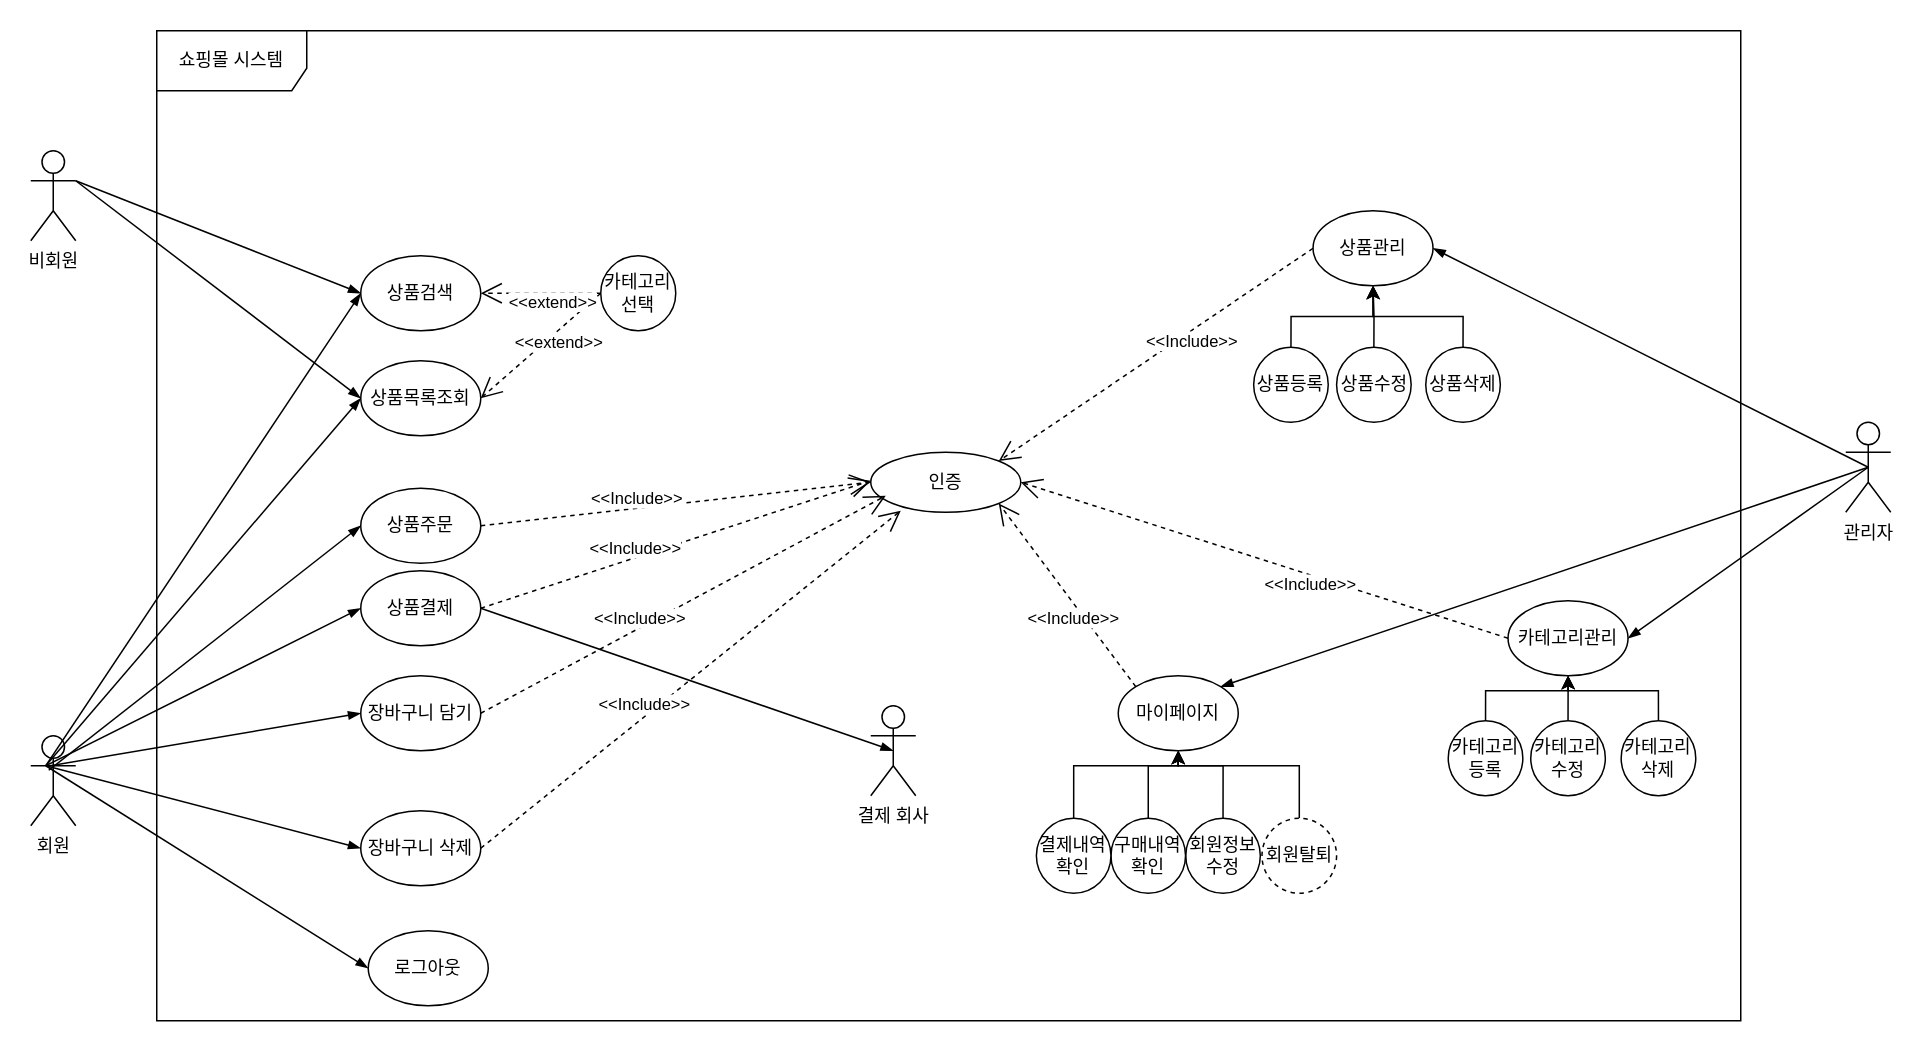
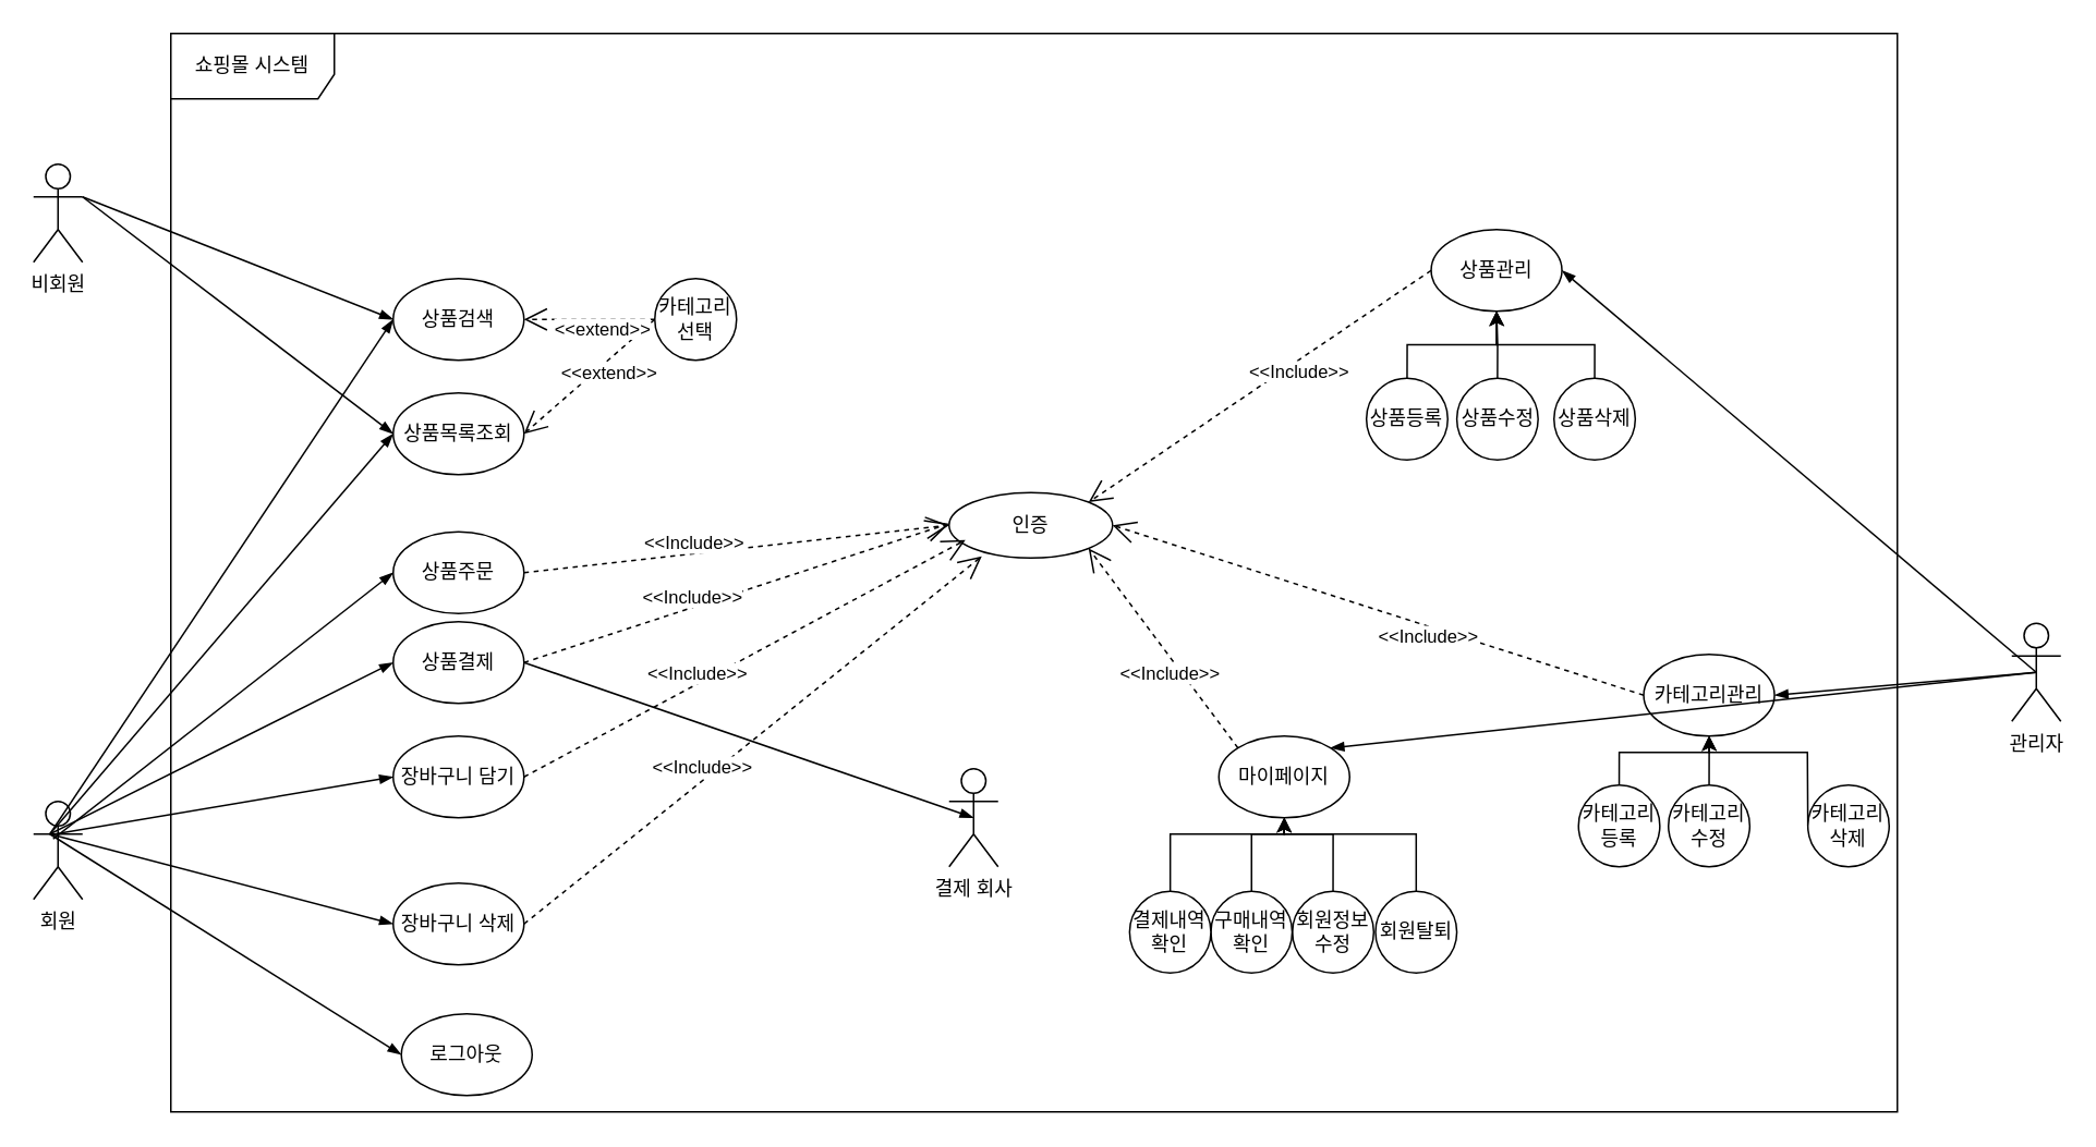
  <mxCell id="0" />
  <mxCell id="1" parent="0" />
  <mxCell id="2" value="쇼핑몰 시스템" style="shape=umlFrame;whiteSpace=wrap;html=1;pointerEvents=0;width=100;height=40;" parent="1" vertex="1"><mxGeometry x="104" y="20" width="1056" height="660" as="geometry" /></mxCell>
  <mxCell id="3" value="비회원" style="shape=umlActor;verticalLabelPosition=bottom;verticalAlign=top;html=1;" vertex="1" parent="1"><mxGeometry x="20" y="100" width="30" height="60" as="geometry" /></mxCell>
  <mxCell id="4" value="회원" style="shape=umlActor;verticalLabelPosition=bottom;verticalAlign=top;html=1;" vertex="1" parent="1"><mxGeometry x="20" y="490" width="30" height="60" as="geometry" /></mxCell>
- <mxCell id="5" value="관리자" style="shape=umlActor;verticalLabelPosition=bottom;verticalAlign=top;html=1;" vertex="1" parent="1"><mxGeometry x="1230" y="281" width="30" height="60" as="geometry" /></mxCell>
+ <mxCell id="5" value="관리자" style="shape=umlActor;verticalLabelPosition=bottom;verticalAlign=top;html=1;" vertex="1" parent="1"><mxGeometry x="1230" y="381" width="30" height="60" as="geometry" /></mxCell>
  <mxCell id="6" value="인증" style="ellipse;whiteSpace=wrap;html=1;" vertex="1" parent="1"><mxGeometry x="580" y="301" width="100" height="40" as="geometry" /></mxCell>
  <mxCell id="7" value="장바구니 삭제" style="ellipse;whiteSpace=wrap;html=1;" vertex="1" parent="1"><mxGeometry x="240" y="540" width="80" height="50" as="geometry" /></mxCell>
  <mxCell id="8" value="장바구니 담기" style="ellipse;whiteSpace=wrap;html=1;" vertex="1" parent="1"><mxGeometry x="240" y="450" width="80" height="50" as="geometry" /></mxCell>
  <mxCell id="9" value="상품결제" style="ellipse;whiteSpace=wrap;html=1;" vertex="1" parent="1"><mxGeometry x="240" y="380" width="80" height="50" as="geometry" /></mxCell>
  <mxCell id="10" value="상품주문" style="ellipse;whiteSpace=wrap;html=1;" vertex="1" parent="1"><mxGeometry x="240" y="325" width="80" height="50" as="geometry" /></mxCell>
  <mxCell id="11" value="상품검색" style="ellipse;whiteSpace=wrap;html=1;" vertex="1" parent="1"><mxGeometry x="240" y="170" width="80" height="50" as="geometry" /></mxCell>
  <mxCell id="12" value="상품목록조회" style="ellipse;whiteSpace=wrap;html=1;" vertex="1" parent="1"><mxGeometry x="240" y="240" width="80" height="50" as="geometry" /></mxCell>
  <mxCell id="13" value="마이페이지" style="ellipse;whiteSpace=wrap;html=1;" vertex="1" parent="1"><mxGeometry x="745" y="450" width="80" height="50" as="geometry" /></mxCell>
  <mxCell id="14" value="로그아웃" style="ellipse;whiteSpace=wrap;html=1;" vertex="1" parent="1"><mxGeometry x="245" y="620" width="80" height="50" as="geometry" /></mxCell>
  <mxCell id="15" value="" style="rounded=0;orthogonalLoop=1;jettySize=auto;html=1;endArrow=blockThin;endFill=1;entryX=0;entryY=0.5;entryDx=0;entryDy=0;" edge="1" parent="1" target="12"><mxGeometry relative="1" as="geometry"><mxPoint x="50" y="120" as="sourcePoint" /><mxPoint x="270" y="105" as="targetPoint" /></mxGeometry></mxCell>
  <mxCell id="16" value="" style="rounded=0;orthogonalLoop=1;jettySize=auto;html=1;endArrow=blockThin;endFill=1;entryX=0;entryY=0.5;entryDx=0;entryDy=0;" edge="1" parent="1" target="11"><mxGeometry relative="1" as="geometry"><mxPoint x="50" y="120" as="sourcePoint" /><mxPoint x="260" y="175" as="targetPoint" /></mxGeometry></mxCell>
  <mxCell id="17" value="" style="rounded=0;orthogonalLoop=1;jettySize=auto;html=1;endArrow=blockThin;endFill=1;entryX=0;entryY=0.5;entryDx=0;entryDy=0;" edge="1" parent="1" target="14"><mxGeometry relative="1" as="geometry"><mxPoint x="30" y="510" as="sourcePoint" /><mxPoint x="230" y="555" as="targetPoint" /></mxGeometry></mxCell>
  <mxCell id="18" value="" style="rounded=0;orthogonalLoop=1;jettySize=auto;html=1;endArrow=blockThin;endFill=1;entryX=0;entryY=0.5;entryDx=0;entryDy=0;" edge="1" parent="1" target="7"><mxGeometry relative="1" as="geometry"><mxPoint x="30" y="510" as="sourcePoint" /><mxPoint x="260" y="575" as="targetPoint" /></mxGeometry></mxCell>
  <mxCell id="19" value="" style="rounded=0;orthogonalLoop=1;jettySize=auto;html=1;endArrow=blockThin;endFill=1;entryX=0;entryY=0.5;entryDx=0;entryDy=0;exitX=0.433;exitY=0.333;exitDx=0;exitDy=0;exitPerimeter=0;" edge="1" parent="1" source="4" target="8"><mxGeometry relative="1" as="geometry"><mxPoint x="40" y="520" as="sourcePoint" /><mxPoint x="260" y="515" as="targetPoint" /></mxGeometry></mxCell>
  <mxCell id="20" style="edgeStyle=orthogonalEdgeStyle;rounded=0;orthogonalLoop=1;jettySize=auto;html=1;exitX=0.5;exitY=1;exitDx=0;exitDy=0;" edge="1" parent="1" source="11" target="11"><mxGeometry relative="1" as="geometry" /></mxCell>
  <mxCell id="21" value="" style="rounded=0;orthogonalLoop=1;jettySize=auto;html=1;endArrow=blockThin;endFill=1;entryX=0;entryY=0.5;entryDx=0;entryDy=0;exitX=0.4;exitY=0.383;exitDx=0;exitDy=0;exitPerimeter=0;" edge="1" parent="1" source="4" target="10"><mxGeometry relative="1" as="geometry"><mxPoint x="30" y="450" as="sourcePoint" /><mxPoint x="250" y="256" as="targetPoint" /></mxGeometry></mxCell>
  <mxCell id="22" value="" style="rounded=0;orthogonalLoop=1;jettySize=auto;html=1;endArrow=blockThin;endFill=1;entryX=0;entryY=0.5;entryDx=0;entryDy=0;" edge="1" parent="1" target="9"><mxGeometry relative="1" as="geometry"><mxPoint x="30" y="510" as="sourcePoint" /><mxPoint x="260" y="326" as="targetPoint" /></mxGeometry></mxCell>
  <mxCell id="23" value="카테고리 선택" style="ellipse;whiteSpace=wrap;html=1;" vertex="1" parent="1"><mxGeometry x="400" y="170" width="50" height="50" as="geometry" /></mxCell>
  <mxCell id="24" value="&amp;lt;&amp;lt;extend&amp;gt;&amp;gt;" style="endArrow=open;endSize=12;dashed=1;html=1;rounded=0;entryX=1;entryY=0.5;entryDx=0;entryDy=0;exitX=0;exitY=0.5;exitDx=0;exitDy=0;" edge="1" parent="1" source="23" target="12"><mxGeometry x="-0.195" y="6" width="160" relative="1" as="geometry"><mxPoint x="360" y="230" as="sourcePoint" /><mxPoint x="498" y="10" as="targetPoint" /><mxPoint as="offset" /></mxGeometry></mxCell>
  <mxCell id="25" value="&amp;lt;&amp;lt;Include&amp;gt;&amp;gt;" style="endArrow=open;endSize=12;dashed=1;html=1;rounded=0;entryX=0;entryY=0.5;entryDx=0;entryDy=0;exitX=1;exitY=0.5;exitDx=0;exitDy=0;" edge="1" parent="1" source="10" target="6"><mxGeometry x="-0.195" y="6" width="160" relative="1" as="geometry"><mxPoint x="495" y="311" as="sourcePoint" /><mxPoint x="415" y="351" as="targetPoint" /><mxPoint as="offset" /></mxGeometry></mxCell>
  <mxCell id="26" value="&amp;lt;&amp;lt;Include&amp;gt;&amp;gt;" style="endArrow=open;endSize=12;dashed=1;html=1;rounded=0;exitX=1;exitY=0.5;exitDx=0;exitDy=0;" edge="1" parent="1" source="9"><mxGeometry x="-0.195" y="6" width="160" relative="1" as="geometry"><mxPoint x="330" y="405" as="sourcePoint" /><mxPoint x="580" y="320" as="targetPoint" /><mxPoint as="offset" /></mxGeometry></mxCell>
  <mxCell id="27" value="&amp;lt;&amp;lt;Include&amp;gt;&amp;gt;" style="endArrow=open;endSize=12;dashed=1;html=1;rounded=0;exitX=1;exitY=0.5;exitDx=0;exitDy=0;" edge="1" parent="1" source="8"><mxGeometry x="-0.195" y="6" width="160" relative="1" as="geometry"><mxPoint x="330" y="465" as="sourcePoint" /><mxPoint x="590" y="330" as="targetPoint" /><mxPoint as="offset" /></mxGeometry></mxCell>
  <mxCell id="28" value="&amp;lt;&amp;lt;Include&amp;gt;&amp;gt;" style="endArrow=open;endSize=12;dashed=1;html=1;rounded=0;exitX=1;exitY=0.5;exitDx=0;exitDy=0;" edge="1" parent="1" source="7"><mxGeometry x="-0.195" y="6" width="160" relative="1" as="geometry"><mxPoint x="335" y="530" as="sourcePoint" /><mxPoint x="600" y="340" as="targetPoint" /><mxPoint as="offset" /></mxGeometry></mxCell>
  <mxCell id="29" value="&amp;lt;&amp;lt;Include&amp;gt;&amp;gt;" style="endArrow=open;endSize=12;dashed=1;html=1;rounded=0;exitX=0;exitY=0;exitDx=0;exitDy=0;entryX=1;entryY=1;entryDx=0;entryDy=0;" edge="1" parent="1" source="13" target="6"><mxGeometry x="-0.195" y="6" width="160" relative="1" as="geometry"><mxPoint x="335" y="595" as="sourcePoint" /><mxPoint x="610" y="350" as="targetPoint" /><mxPoint as="offset" /></mxGeometry></mxCell>
  <mxCell id="30" value="" style="edgeStyle=orthogonalEdgeStyle;rounded=0;orthogonalLoop=1;jettySize=auto;html=1;" edge="1" parent="1" source="31" target="13"><mxGeometry relative="1" as="geometry"><Array as="points"><mxPoint x="815" y="510" /><mxPoint x="785" y="510" /></Array></mxGeometry></mxCell>
  <mxCell id="31" value="회원정보수정" style="ellipse;whiteSpace=wrap;html=1;" vertex="1" parent="1"><mxGeometry x="790" y="545" width="49.72" height="50" as="geometry" /></mxCell>
  <mxCell id="32" value="" style="edgeStyle=orthogonalEdgeStyle;rounded=0;orthogonalLoop=1;jettySize=auto;html=1;" edge="1" parent="1" source="33" target="13"><mxGeometry relative="1" as="geometry"><Array as="points"><mxPoint x="865" y="510" /><mxPoint x="785" y="510" /></Array></mxGeometry></mxCell>
- <mxCell id="33" value="회원탈퇴" style="ellipse;whiteSpace=wrap;html=1;dashed=1;" vertex="1" parent="1"><mxGeometry x="840.84" y="545" width="49.72" height="50" as="geometry" /></mxCell>
+ <mxCell id="33" value="회원탈퇴" style="ellipse;whiteSpace=wrap;html=1;" vertex="1" parent="1"><mxGeometry x="840.84" y="545" width="49.72" height="50" as="geometry" /></mxCell>
  <mxCell id="34" value="" style="edgeStyle=orthogonalEdgeStyle;rounded=0;orthogonalLoop=1;jettySize=auto;html=1;" edge="1" parent="1" source="35" target="13"><mxGeometry relative="1" as="geometry"><Array as="points"><mxPoint x="765" y="510" /><mxPoint x="785" y="510" /></Array></mxGeometry></mxCell>
  <mxCell id="35" value="구매내역 확인" style="ellipse;whiteSpace=wrap;html=1;" vertex="1" parent="1"><mxGeometry x="740.14" y="545" width="49.72" height="50" as="geometry" /></mxCell>
  <mxCell id="36" value="" style="edgeStyle=orthogonalEdgeStyle;rounded=0;orthogonalLoop=1;jettySize=auto;html=1;" edge="1" parent="1" source="37" target="13"><mxGeometry relative="1" as="geometry"><Array as="points"><mxPoint x="715" y="510" /><mxPoint x="785" y="510" /></Array></mxGeometry></mxCell>
  <mxCell id="37" value="결제내역 확인" style="ellipse;whiteSpace=wrap;html=1;" vertex="1" parent="1"><mxGeometry x="690.42" y="545" width="49.72" height="50" as="geometry" /></mxCell>
  <mxCell id="38" value="상품관리" style="ellipse;whiteSpace=wrap;html=1;" vertex="1" parent="1"><mxGeometry x="874.86" y="140" width="80" height="50" as="geometry" /></mxCell>
  <mxCell id="39" value="" style="edgeStyle=orthogonalEdgeStyle;rounded=0;orthogonalLoop=1;jettySize=auto;html=1;" edge="1" parent="1" source="40" target="38"><mxGeometry relative="1" as="geometry" /></mxCell>
  <mxCell id="40" value="상품등록" style="ellipse;whiteSpace=wrap;html=1;" vertex="1" parent="1"><mxGeometry x="835.28" y="231" width="49.72" height="50" as="geometry" /></mxCell>
  <mxCell id="41" value="" style="edgeStyle=orthogonalEdgeStyle;rounded=0;orthogonalLoop=1;jettySize=auto;html=1;" edge="1" parent="1" source="42" target="38"><mxGeometry relative="1" as="geometry" /></mxCell>
  <mxCell id="42" value="상품수정" style="ellipse;whiteSpace=wrap;html=1;" vertex="1" parent="1"><mxGeometry x="890.56" y="231" width="49.72" height="50" as="geometry" /></mxCell>
  <mxCell id="43" value="" style="edgeStyle=orthogonalEdgeStyle;rounded=0;orthogonalLoop=1;jettySize=auto;html=1;" edge="1" parent="1" source="44" target="38"><mxGeometry relative="1" as="geometry" /></mxCell>
  <mxCell id="44" value="상품삭제" style="ellipse;whiteSpace=wrap;html=1;" vertex="1" parent="1"><mxGeometry x="950" y="231" width="49.72" height="50" as="geometry" /></mxCell>
  <mxCell id="45" value="카테고리관리" style="ellipse;whiteSpace=wrap;html=1;" vertex="1" parent="1"><mxGeometry x="1004.86" y="400" width="80" height="50" as="geometry" /></mxCell>
  <mxCell id="46" value="" style="edgeStyle=orthogonalEdgeStyle;rounded=0;orthogonalLoop=1;jettySize=auto;html=1;" edge="1" parent="1" source="47" target="45"><mxGeometry relative="1" as="geometry"><Array as="points"><mxPoint x="990" y="460" /><mxPoint x="1045" y="460" /></Array></mxGeometry></mxCell>
  <mxCell id="47" value="카테고리&lt;div&gt;등록&lt;/div&gt;" style="ellipse;whiteSpace=wrap;html=1;" vertex="1" parent="1"><mxGeometry x="965" y="480" width="49.72" height="50" as="geometry" /></mxCell>
  <mxCell id="48" value="" style="edgeStyle=orthogonalEdgeStyle;rounded=0;orthogonalLoop=1;jettySize=auto;html=1;" edge="1" parent="1" source="49" target="45"><mxGeometry relative="1" as="geometry" /></mxCell>
  <mxCell id="49" value="카테고리 수정" style="ellipse;whiteSpace=wrap;html=1;" vertex="1" parent="1"><mxGeometry x="1020" y="480" width="49.72" height="50" as="geometry" /></mxCell>
  <mxCell id="50" value="" style="edgeStyle=orthogonalEdgeStyle;rounded=0;orthogonalLoop=1;jettySize=auto;html=1;" edge="1" parent="1" source="51" target="45"><mxGeometry relative="1" as="geometry"><Array as="points"><mxPoint x="1105" y="460" /><mxPoint x="1045" y="460" /></Array></mxGeometry></mxCell>
- <mxCell id="51" value="카테고리 삭제" style="ellipse;whiteSpace=wrap;html=1;" vertex="1" parent="1"><mxGeometry x="1080.28" y="480" width="49.72" height="50" as="geometry" /></mxCell>
+ <mxCell id="51" value="카테고리 삭제" style="ellipse;whiteSpace=wrap;html=1;" vertex="1" parent="1"><mxGeometry x="1105.28" y="480" width="49.72" height="50" as="geometry" /></mxCell>
  <mxCell id="52" value="결제 회사" style="shape=umlActor;verticalLabelPosition=bottom;verticalAlign=top;html=1;" vertex="1" parent="1"><mxGeometry x="580" y="470" width="30" height="60" as="geometry" /></mxCell>
  <mxCell id="53" value="" style="rounded=0;orthogonalLoop=1;jettySize=auto;html=1;endArrow=blockThin;endFill=1;entryX=0.5;entryY=0.5;entryDx=0;entryDy=0;exitX=1;exitY=0.5;exitDx=0;exitDy=0;entryPerimeter=0;" edge="1" parent="1" source="9" target="52"><mxGeometry relative="1" as="geometry"><mxPoint x="40" y="520" as="sourcePoint" /><mxPoint x="250" y="465" as="targetPoint" /></mxGeometry></mxCell>
  <mxCell id="54" value="" style="rounded=0;orthogonalLoop=1;jettySize=auto;html=1;endArrow=blockThin;endFill=1;entryX=0;entryY=0.5;entryDx=0;entryDy=0;" edge="1" parent="1" target="12"><mxGeometry relative="1" as="geometry"><mxPoint x="30" y="510" as="sourcePoint" /><mxPoint x="250" y="405" as="targetPoint" /></mxGeometry></mxCell>
  <mxCell id="55" value="" style="rounded=0;orthogonalLoop=1;jettySize=auto;html=1;endArrow=blockThin;endFill=1;entryX=0;entryY=0.5;entryDx=0;entryDy=0;" edge="1" parent="1" target="11"><mxGeometry relative="1" as="geometry"><mxPoint x="30" y="510" as="sourcePoint" /><mxPoint x="250" y="245" as="targetPoint" /></mxGeometry></mxCell>
  <mxCell id="56" value="&amp;lt;&amp;lt;extend&amp;gt;&amp;gt;" style="endArrow=open;endSize=12;dashed=1;html=1;rounded=0;entryX=1;entryY=0.5;entryDx=0;entryDy=0;exitX=0;exitY=0.5;exitDx=0;exitDy=0;" edge="1" parent="1" source="23" target="11"><mxGeometry x="-0.195" y="6" width="160" relative="1" as="geometry"><mxPoint x="410" y="205" as="sourcePoint" /><mxPoint x="330" y="275" as="targetPoint" /><mxPoint as="offset" /></mxGeometry></mxCell>
  <mxCell id="57" value="&amp;lt;&amp;lt;Include&amp;gt;&amp;gt;" style="endArrow=open;endSize=12;dashed=1;html=1;rounded=0;exitX=0;exitY=0.5;exitDx=0;exitDy=0;entryX=1;entryY=0.5;entryDx=0;entryDy=0;" edge="1" parent="1" source="45" target="6"><mxGeometry x="-0.195" y="6" width="160" relative="1" as="geometry"><mxPoint x="767" y="467" as="sourcePoint" /><mxPoint x="675" y="345" as="targetPoint" /><mxPoint as="offset" /></mxGeometry></mxCell>
  <mxCell id="58" value="&amp;lt;&amp;lt;Include&amp;gt;&amp;gt;" style="endArrow=open;endSize=12;dashed=1;html=1;rounded=0;exitX=0;exitY=0.5;exitDx=0;exitDy=0;entryX=1;entryY=0;entryDx=0;entryDy=0;" edge="1" parent="1" source="38" target="6"><mxGeometry x="-0.195" y="6" width="160" relative="1" as="geometry"><mxPoint x="1015" y="435" as="sourcePoint" /><mxPoint x="690" y="331" as="targetPoint" /><mxPoint as="offset" /></mxGeometry></mxCell>
  <mxCell id="59" value="" style="rounded=0;orthogonalLoop=1;jettySize=auto;html=1;endArrow=blockThin;endFill=1;entryX=1;entryY=0.5;entryDx=0;entryDy=0;exitX=0.5;exitY=0.5;exitDx=0;exitDy=0;exitPerimeter=0;" edge="1" parent="1" source="5" target="45"><mxGeometry relative="1" as="geometry"><mxPoint x="330" y="465" as="sourcePoint" /><mxPoint x="605" y="510" as="targetPoint" /></mxGeometry></mxCell>
  <mxCell id="60" value="" style="rounded=0;orthogonalLoop=1;jettySize=auto;html=1;endArrow=blockThin;endFill=1;entryX=1;entryY=0;entryDx=0;entryDy=0;exitX=0.5;exitY=0.5;exitDx=0;exitDy=0;exitPerimeter=0;" edge="1" parent="1" source="5" target="13"><mxGeometry relative="1" as="geometry"><mxPoint x="1255" y="321" as="sourcePoint" /><mxPoint x="1095" y="435" as="targetPoint" /></mxGeometry></mxCell>
  <mxCell id="61" value="" style="rounded=0;orthogonalLoop=1;jettySize=auto;html=1;endArrow=blockThin;endFill=1;entryX=1;entryY=0.5;entryDx=0;entryDy=0;exitX=0.5;exitY=0.5;exitDx=0;exitDy=0;exitPerimeter=0;" edge="1" parent="1" source="5" target="38"><mxGeometry relative="1" as="geometry"><mxPoint x="1255" y="321" as="sourcePoint" /><mxPoint x="823" y="467" as="targetPoint" /></mxGeometry></mxCell>
